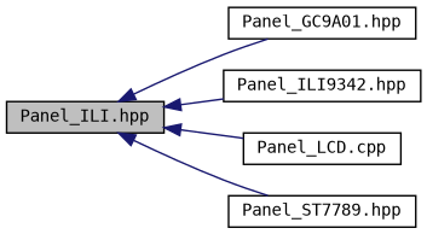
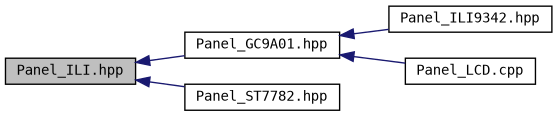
  digraph {
    fontname="DejaVu Sans Mono"
    rankdir=LR
    node [color=black fillcolor=white fontname="DejaVu Sans Mono" fontsize=10 shape=record style=filled]
    edge [color=midnightblue dir=back fontname="DejaVu Sans Mono" fontsize=10 labelfontname=Helvetica labelfontsize=10 style=solid]
    n1 [fillcolor=grey75 fontcolor=black height=0.2 label="Panel_ILI.hpp" width=0.4]
    n2 [height=0.2 label="Panel_GC9A01.hpp" width=0.4]
    n3 [height=0.2 label="Panel_ILI9342.hpp" width=0.4]
    n4 [height=0.2 label="Panel_LCD.cpp" width=0.4]
-   n5 [height=0.2 label="Panel_ST7789.hpp" width=0.4]
+   n5 [height=0.2 label="Panel_ST7782.hpp" width=0.4]
    n1 -> n2
-   n1 -> n3
-   n1 -> n4
+   n2 -> n3
+   n2 -> n4
    n1 -> n5
  }
